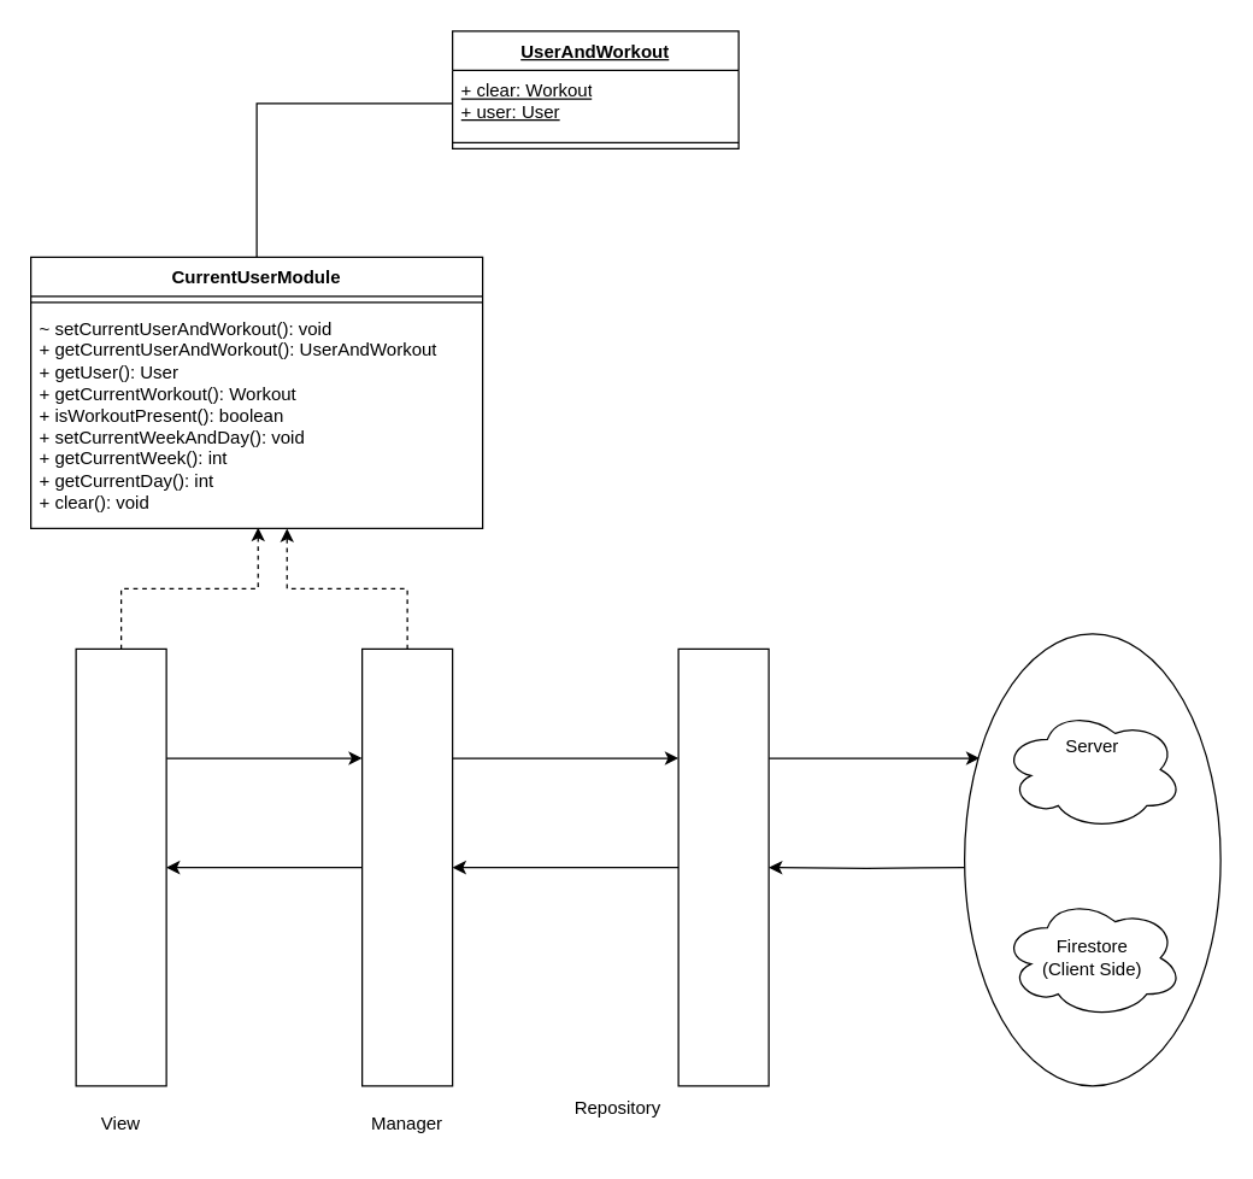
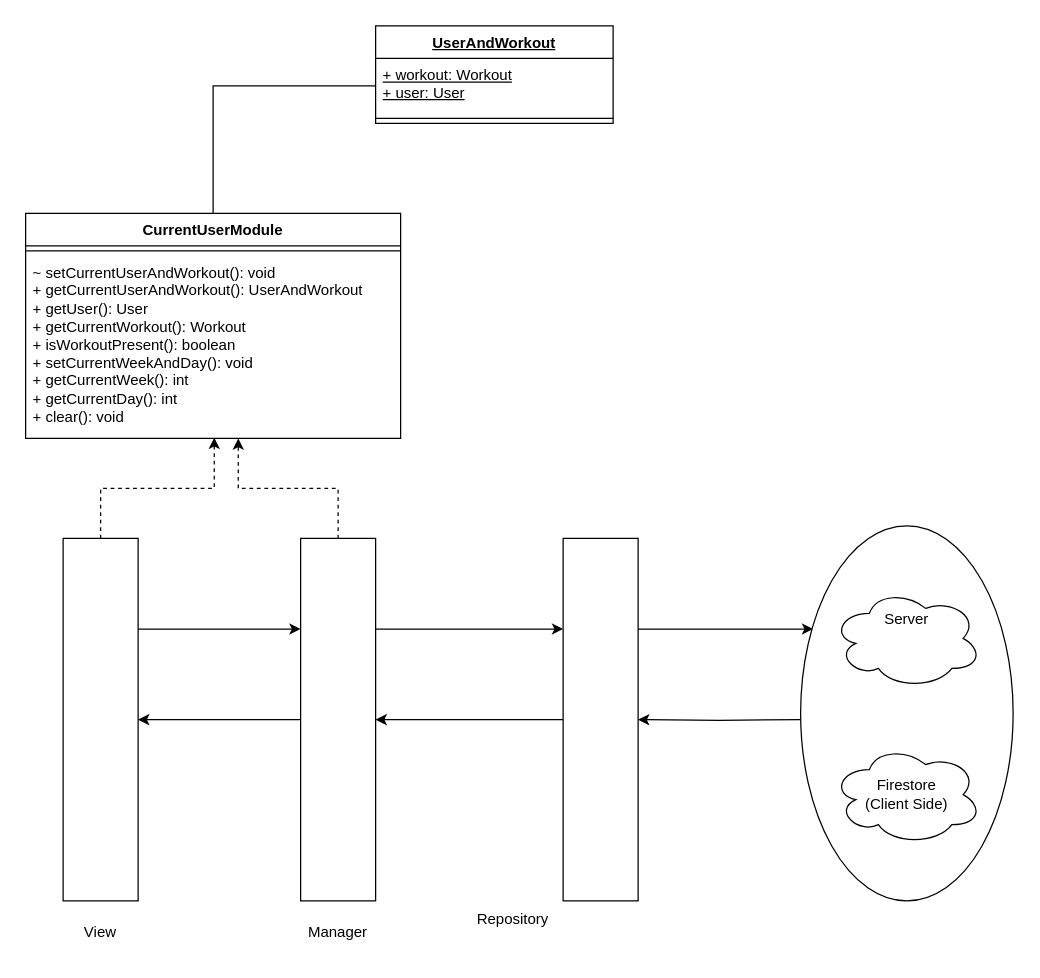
  <mxCell id="0" />
  <mxCell id="1" parent="0" />
  <mxCell id="2" style="edgeStyle=orthogonalEdgeStyle;rounded=0;orthogonalLoop=1;jettySize=auto;html=1;exitX=1;exitY=0.25;exitDx=0;exitDy=0;entryX=0;entryY=0.25;entryDx=0;entryDy=0;" parent="1" source="4" target="8" edge="1"><mxGeometry relative="1" as="geometry" /></mxCell>
  <mxCell id="3" style="edgeStyle=orthogonalEdgeStyle;rounded=0;orthogonalLoop=1;jettySize=auto;html=1;exitX=0.5;exitY=0;exitDx=0;exitDy=0;entryX=0.503;entryY=0.996;entryDx=0;entryDy=0;entryPerimeter=0;dashed=1;" parent="1" source="4" target="25" edge="1"><mxGeometry relative="1" as="geometry" /></mxCell>
  <mxCell id="4" value="" style="rounded=0;whiteSpace=wrap;html=1;" parent="1" vertex="1"><mxGeometry x="50" y="430" width="60" height="290" as="geometry" /></mxCell>
  <mxCell id="5" style="edgeStyle=orthogonalEdgeStyle;rounded=0;orthogonalLoop=1;jettySize=auto;html=1;exitX=0;exitY=0.5;exitDx=0;exitDy=0;entryX=1;entryY=0.5;entryDx=0;entryDy=0;" parent="1" source="8" target="4" edge="1"><mxGeometry relative="1" as="geometry" /></mxCell>
  <mxCell id="6" style="edgeStyle=orthogonalEdgeStyle;rounded=0;orthogonalLoop=1;jettySize=auto;html=1;exitX=1;exitY=0.25;exitDx=0;exitDy=0;entryX=0;entryY=0.25;entryDx=0;entryDy=0;" parent="1" source="8" target="11" edge="1"><mxGeometry relative="1" as="geometry" /></mxCell>
  <mxCell id="7" style="edgeStyle=orthogonalEdgeStyle;rounded=0;orthogonalLoop=1;jettySize=auto;html=1;exitX=0.5;exitY=0;exitDx=0;exitDy=0;entryX=0.567;entryY=1;entryDx=0;entryDy=0;entryPerimeter=0;dashed=1;" parent="1" source="8" target="25" edge="1"><mxGeometry relative="1" as="geometry" /></mxCell>
  <mxCell id="8" value="" style="rounded=0;whiteSpace=wrap;html=1;" parent="1" vertex="1"><mxGeometry x="240" y="430" width="60" height="290" as="geometry" /></mxCell>
  <mxCell id="9" style="edgeStyle=orthogonalEdgeStyle;rounded=0;orthogonalLoop=1;jettySize=auto;html=1;exitX=0;exitY=0.5;exitDx=0;exitDy=0;entryX=1;entryY=0.5;entryDx=0;entryDy=0;" parent="1" source="11" target="8" edge="1"><mxGeometry relative="1" as="geometry" /></mxCell>
  <mxCell id="10" style="edgeStyle=orthogonalEdgeStyle;rounded=0;orthogonalLoop=1;jettySize=auto;html=1;exitX=1;exitY=0.25;exitDx=0;exitDy=0;entryX=0.059;entryY=0.275;entryDx=0;entryDy=0;entryPerimeter=0;" parent="1" source="11" edge="1" target="18"><mxGeometry relative="1" as="geometry"><mxPoint x="640" y="502.5" as="targetPoint" /></mxGeometry></mxCell>
  <mxCell id="11" value="" style="rounded=0;whiteSpace=wrap;html=1;" parent="1" vertex="1"><mxGeometry x="450" y="430" width="60" height="290" as="geometry" /></mxCell>
  <mxCell id="12" value="&lt;u&gt;UserAndWorkout&lt;/u&gt;" style="swimlane;fontStyle=1;align=center;verticalAlign=top;childLayout=stackLayout;horizontal=1;startSize=26;horizontalStack=0;resizeParent=1;resizeParentMax=0;resizeLast=0;collapsible=1;marginBottom=0;whiteSpace=wrap;html=1;" parent="1" vertex="1"><mxGeometry x="300" y="20" width="190" height="78" as="geometry" /></mxCell>
- <mxCell id="13" value="&lt;div&gt;&lt;u&gt;+ clear: Workout&lt;/u&gt;&lt;/div&gt;&lt;div&gt;&lt;u&gt;+ user: User&lt;/u&gt;&lt;br&gt;&lt;/div&gt;" style="text;strokeColor=none;fillColor=none;align=left;verticalAlign=top;spacingLeft=4;spacingRight=4;overflow=hidden;rotatable=0;points=[[0,0.5],[1,0.5]];portConstraint=eastwest;whiteSpace=wrap;html=1;" parent="12" vertex="1"><mxGeometry y="26" width="190" height="44" as="geometry" /></mxCell>
+ <mxCell id="13" value="&lt;div&gt;&lt;u&gt;+ workout: Workout&lt;/u&gt;&lt;/div&gt;&lt;div&gt;&lt;u&gt;+ user: User&lt;/u&gt;&lt;br&gt;&lt;/div&gt;" style="text;strokeColor=none;fillColor=none;align=left;verticalAlign=top;spacingLeft=4;spacingRight=4;overflow=hidden;rotatable=0;points=[[0,0.5],[1,0.5]];portConstraint=eastwest;whiteSpace=wrap;html=1;" parent="12" vertex="1"><mxGeometry y="26" width="190" height="44" as="geometry" /></mxCell>
  <mxCell id="14" value="" style="line;strokeWidth=1;fillColor=none;align=left;verticalAlign=middle;spacingTop=-1;spacingLeft=3;spacingRight=3;rotatable=0;labelPosition=right;points=[];portConstraint=eastwest;strokeColor=inherit;" parent="12" vertex="1"><mxGeometry y="70" width="190" height="8" as="geometry" /></mxCell>
  <mxCell id="15" value="&lt;div&gt;View&lt;/div&gt;" style="text;html=1;strokeColor=none;fillColor=none;align=center;verticalAlign=middle;whiteSpace=wrap;rounded=0;" parent="1" vertex="1"><mxGeometry x="50" y="730" width="60" height="30" as="geometry" /></mxCell>
  <mxCell id="16" value="&lt;div&gt;Repository&lt;/div&gt;" style="text;html=1;strokeColor=none;fillColor=none;align=center;verticalAlign=middle;whiteSpace=wrap;rounded=0;" parent="1" vertex="1"><mxGeometry x="380" y="720" width="60" height="30" as="geometry" /></mxCell>
  <mxCell id="17" value="Manager" style="text;html=1;strokeColor=none;fillColor=none;align=center;verticalAlign=middle;whiteSpace=wrap;rounded=0;" parent="1" vertex="1"><mxGeometry x="240" y="730" width="60" height="30" as="geometry" /></mxCell>
  <mxCell id="18" value="" style="ellipse;whiteSpace=wrap;html=1;" vertex="1" parent="1"><mxGeometry x="640" y="420" width="170" height="300" as="geometry" /></mxCell>
  <mxCell id="19" style="edgeStyle=orthogonalEdgeStyle;rounded=0;orthogonalLoop=1;jettySize=auto;html=1;exitX=0;exitY=0.5;exitDx=0;exitDy=0;entryX=1;entryY=0.5;entryDx=0;entryDy=0;" parent="1" target="11" edge="1"><mxGeometry relative="1" as="geometry"><mxPoint x="640" y="575" as="sourcePoint" /></mxGeometry></mxCell>
  <mxCell id="20" style="edgeStyle=orthogonalEdgeStyle;rounded=0;orthogonalLoop=1;jettySize=auto;html=1;exitX=0.5;exitY=0;exitDx=0;exitDy=0;entryX=0;entryY=0.5;entryDx=0;entryDy=0;endArrow=none;" parent="1" source="23" target="13" edge="1"><mxGeometry relative="1" as="geometry" /></mxCell>
  <mxCell id="21" value="" style="ellipse;shape=cloud;whiteSpace=wrap;html=1;" parent="1" vertex="1"><mxGeometry x="665" y="470" width="120" height="80" as="geometry" /></mxCell>
  <mxCell id="22" value="Server" style="text;html=1;strokeColor=none;fillColor=none;align=center;verticalAlign=middle;whiteSpace=wrap;rounded=0;" parent="1" vertex="1"><mxGeometry x="695" y="480" width="60" height="30" as="geometry" /></mxCell>
  <mxCell id="23" value="&lt;div&gt;CurrentUserModule&lt;/div&gt;" style="swimlane;fontStyle=1;align=center;verticalAlign=top;childLayout=stackLayout;horizontal=1;startSize=26;horizontalStack=0;resizeParent=1;resizeParentMax=0;resizeLast=0;collapsible=1;marginBottom=0;whiteSpace=wrap;html=1;" parent="1" vertex="1"><mxGeometry x="20" width="300" height="180" as="geometry" y="170" /></mxCell>
  <mxCell id="24" value="" style="line;strokeWidth=1;fillColor=none;align=left;verticalAlign=middle;spacingTop=-1;spacingLeft=3;spacingRight=3;rotatable=0;labelPosition=right;points=[];portConstraint=eastwest;strokeColor=inherit;" parent="23" vertex="1"><mxGeometry y="26" width="300" height="8" as="geometry" /></mxCell>
  <mxCell id="25" value="&lt;div&gt;~ setCurrentUserAndWorkout(): void&lt;/div&gt;&lt;div&gt;&lt;div&gt;+ getCurrentUserAndWorkout(): UserAndWorkout&lt;br&gt;&lt;/div&gt;&lt;/div&gt;&lt;div&gt;+ getUser(): User&lt;/div&gt;&lt;div&gt;+ getCurrentWorkout(): Workout&lt;/div&gt;&lt;div&gt;+ isWorkoutPresent(): boolean &lt;br&gt;&lt;div&gt;+ setCurrentWeekAndDay(): void&lt;/div&gt;&lt;div&gt;&lt;div&gt;+ getCurrentWeek(): int&lt;/div&gt;&lt;div&gt;&lt;div&gt;+ getCurrentDay(): int&lt;/div&gt;&lt;div&gt;+ clear(): void&lt;br&gt;&lt;/div&gt;&lt;/div&gt;&lt;/div&gt;&lt;/div&gt;" style="text;strokeColor=none;fillColor=none;align=left;verticalAlign=top;spacingLeft=4;spacingRight=4;overflow=hidden;rotatable=0;points=[[0,0.5],[1,0.5]];portConstraint=eastwest;whiteSpace=wrap;html=1;" parent="23" vertex="1"><mxGeometry y="34" width="300" height="146" as="geometry" /></mxCell>
  <mxCell id="26" value="&lt;div&gt;Firestore&lt;/div&gt;&lt;div&gt;(Client Side)&lt;br&gt;&lt;/div&gt;" style="ellipse;shape=cloud;whiteSpace=wrap;html=1;" vertex="1" parent="1"><mxGeometry x="665" y="595" width="120" height="80" as="geometry" /></mxCell>
